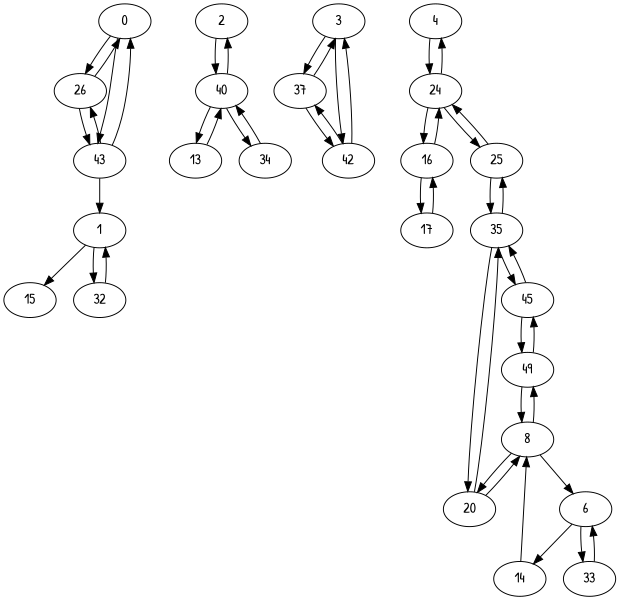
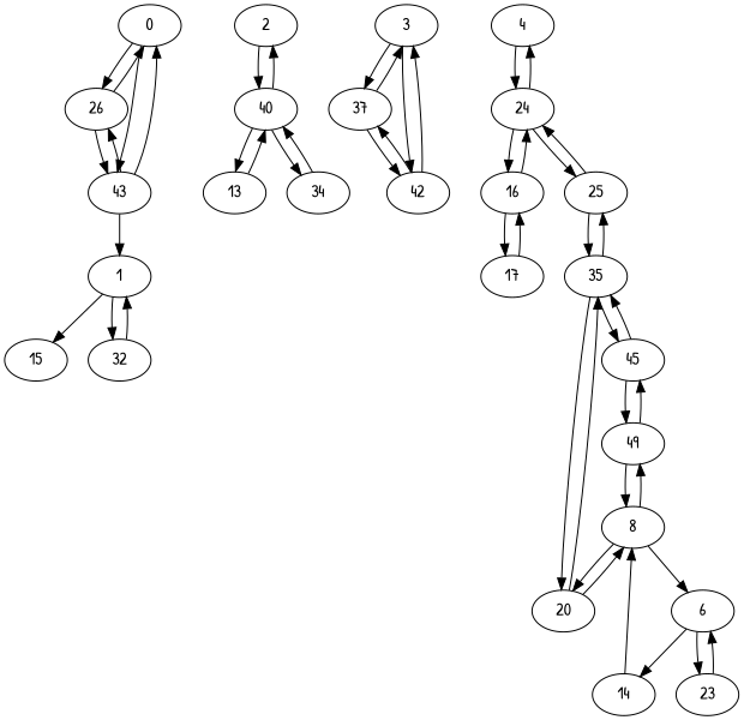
  digraph {
    fontname="Patrick Hand"
    node [fontname="Patrick Hand"]
    edge [fontname="Patrick Hand"]
    0
    26
    43
    1
    15
    32
    2
    40
    13
    34
    3
    37
    42
    4
    24
    16
    25
    17
    35
    6
    14
-   33
+   33 [label=23]
    8
    20
    49
    45
    0 -> 26
    0 -> 43
    26 -> 0
    26 -> 43
    43 -> 0
    43 -> 26
    43 -> 1
    1 -> 15
    1 -> 32
    32 -> 1
    2 -> 40
    40 -> 2
    40 -> 13
    40 -> 34
    13 -> 40
    34 -> 40
    3 -> 37
    3 -> 42
    37 -> 3
    37 -> 42
    42 -> 3
    42 -> 37
    4 -> 24
    24 -> 4
    24 -> 16
    24 -> 25
    16 -> 24
    16 -> 17
    25 -> 24
    25 -> 35
    17 -> 16
    35 -> 25
    35 -> 20
    35 -> 45
    6 -> 14
    6 -> 33
    14 -> 8
    33 -> 6
    8 -> 6
    8 -> 20
    8 -> 49
    20 -> 35
    20 -> 8
    49 -> 8
    49 -> 45
    45 -> 35
    45 -> 49
  }
